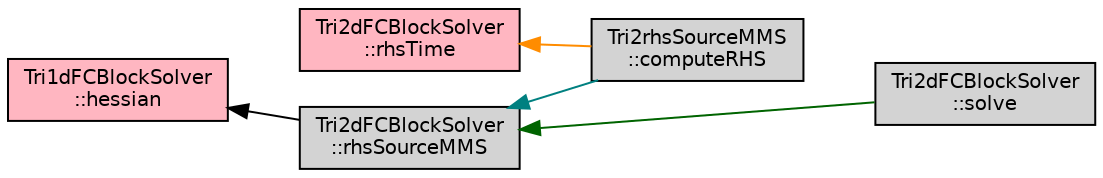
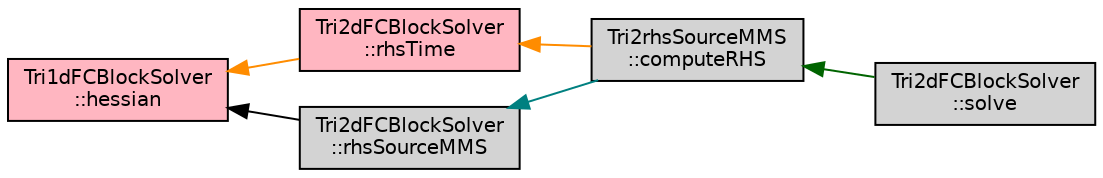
  digraph {
    rankdir=LR
    node [color=black fillcolor=lightgrey fontname=Helvetica fontsize=10 shape=record style=filled]
    edge [color=darkorange dir=back fontname=Helvetica fontsize=10 labelfontname=Helvetica labelfontsize=10 style=solid]
    n1 [fillcolor=lightpink fontcolor=black height=0.2 label="Tri1dFCBlockSolver\l::hessian" width=0.4]
    n2 [height=0.2 label="Tri2dFCBlockSolver\l::rhsSourceMMS" width=0.4]
    n3 [fillcolor=lightpink height=0.2 label="Tri2dFCBlockSolver\l::rhsTime" width=0.4]
    n4 [height=0.2 label="Tri2rhsSourceMMS\l::computeRHS" width=0.4]
    n5 [height=0.2 label="Tri2dFCBlockSolver\l::solve" width=0.4]
    n1 -> n2 [color=black]
+   n1 -> n3
    n2 -> n4 [color=teal]
    n3 -> n4
-   n2 -> n5 [color=darkgreen]
+   n4 -> n5 [color=darkgreen]
  }
